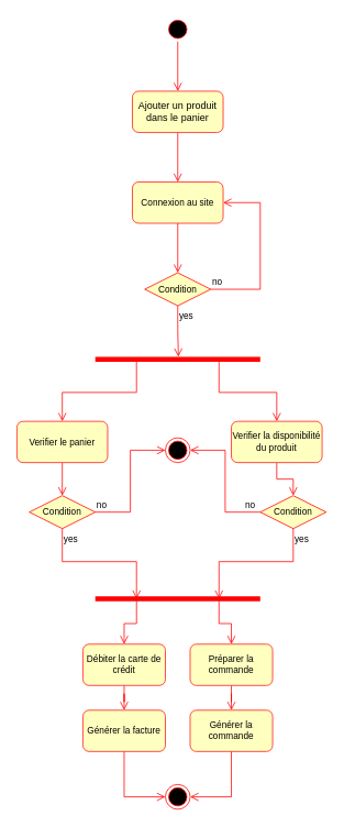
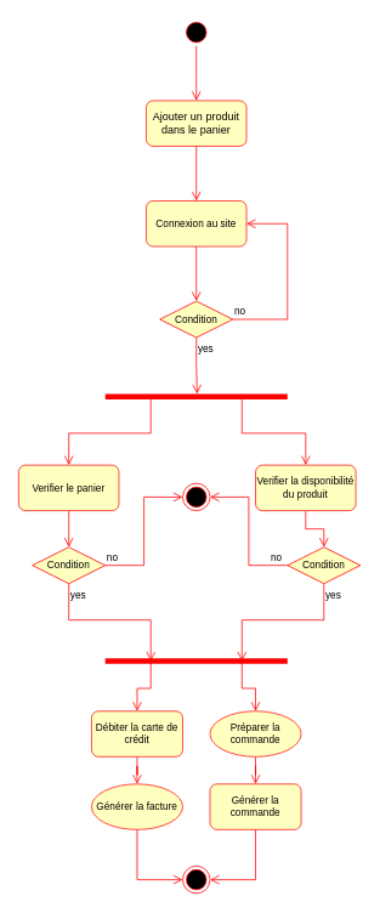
  <mxCell id="0" />
  <mxCell id="1" parent="0" />
  <mxCell id="2" value="" style="ellipse;html=1;shape=startState;fillColor=#000000;strokeColor=#ff0000;" parent="1" vertex="1"><mxGeometry x="200" y="20" width="30" height="30" as="geometry" /></mxCell>
  <mxCell id="3" value="" style="edgeStyle=orthogonalEdgeStyle;html=1;verticalAlign=bottom;endArrow=open;endSize=8;strokeColor=#ff0000;rounded=0;" parent="1" source="2" edge="1"><mxGeometry relative="1" as="geometry"><mxPoint x="215" y="110" as="targetPoint" /></mxGeometry></mxCell>
  <mxCell id="4" style="edgeStyle=orthogonalEdgeStyle;shape=connector;rounded=0;orthogonalLoop=1;jettySize=auto;html=1;entryX=0.5;entryY=0;entryDx=0;entryDy=0;labelBackgroundColor=default;strokeColor=#ff0000;align=center;verticalAlign=bottom;fontFamily=Helvetica;fontSize=11;fontColor=default;endArrow=open;endSize=8;" parent="1" source="5" edge="1"><mxGeometry relative="1" as="geometry"><mxPoint x="215" y="220" as="targetPoint" /></mxGeometry></mxCell>
  <mxCell id="5" value="Ajouter un produit dans le panier" style="html=1;whiteSpace=wrap;fillColor=#ffffc0;strokeColor=#ff1313;rounded=1;" parent="1" vertex="1"><mxGeometry x="160" y="110" width="110" height="50" as="geometry" /></mxCell>
  <mxCell id="6" style="edgeStyle=orthogonalEdgeStyle;shape=connector;rounded=0;orthogonalLoop=1;jettySize=auto;html=1;entryX=0.5;entryY=0;entryDx=0;entryDy=0;labelBackgroundColor=default;strokeColor=#ff0000;align=center;verticalAlign=bottom;fontFamily=Helvetica;fontSize=11;fontColor=default;endArrow=open;endSize=8;" parent="1" source="7" target="8" edge="1"><mxGeometry relative="1" as="geometry" /></mxCell>
  <mxCell id="7" value="Connexion au site" style="html=1;whiteSpace=wrap;rounded=1;strokeColor=#ff1313;align=center;verticalAlign=middle;fontFamily=Helvetica;fontSize=11;fontColor=default;fillColor=#ffffc0;" parent="1" vertex="1"><mxGeometry x="160" y="220" width="110" height="50" as="geometry" /></mxCell>
  <mxCell id="8" value="Condition" style="rhombus;whiteSpace=wrap;html=1;fontColor=#000000;fillColor=#ffffc0;strokeColor=#ff0000;rounded=0;align=center;verticalAlign=middle;fontFamily=Helvetica;fontSize=11;" parent="1" vertex="1"><mxGeometry x="175" y="330" width="80" height="40" as="geometry" /></mxCell>
  <mxCell id="9" value="no" style="edgeStyle=orthogonalEdgeStyle;html=1;align=left;verticalAlign=bottom;endArrow=open;endSize=8;strokeColor=#ff0000;rounded=0;labelBackgroundColor=default;fontFamily=Helvetica;fontSize=11;fontColor=default;shape=connector;entryX=1;entryY=0.5;entryDx=0;entryDy=0;" parent="1" source="8" target="7" edge="1"><mxGeometry x="-1" relative="1" as="geometry"><mxPoint x="355" y="350" as="targetPoint" /><Array as="points"><mxPoint x="315" y="350" /><mxPoint x="315" y="245" /></Array></mxGeometry></mxCell>
  <mxCell id="10" value="yes" style="edgeStyle=orthogonalEdgeStyle;html=1;align=left;verticalAlign=top;endArrow=open;endSize=8;strokeColor=#ff0000;rounded=0;labelBackgroundColor=default;fontFamily=Helvetica;fontSize=11;fontColor=default;shape=connector;entryX=0.504;entryY=0.181;entryDx=0;entryDy=0;entryPerimeter=0;" parent="1" source="8" edge="1" target="13"><mxGeometry x="-1" relative="1" as="geometry"><mxPoint x="215" y="430" as="targetPoint" /></mxGeometry></mxCell>
  <mxCell id="11" style="edgeStyle=orthogonalEdgeStyle;shape=connector;rounded=0;orthogonalLoop=1;jettySize=auto;html=1;exitX=0.25;exitY=0.5;exitDx=0;exitDy=0;exitPerimeter=0;entryX=0.5;entryY=0;entryDx=0;entryDy=0;labelBackgroundColor=default;strokeColor=#ff0000;align=left;verticalAlign=bottom;fontFamily=Helvetica;fontSize=11;fontColor=default;endArrow=open;endSize=8;" edge="1" parent="1" source="13" target="15"><mxGeometry relative="1" as="geometry" /></mxCell>
  <mxCell id="12" style="edgeStyle=orthogonalEdgeStyle;shape=connector;rounded=0;orthogonalLoop=1;jettySize=auto;html=1;exitX=0.75;exitY=0.5;exitDx=0;exitDy=0;exitPerimeter=0;entryX=0.5;entryY=0;entryDx=0;entryDy=0;labelBackgroundColor=default;strokeColor=#ff0000;align=left;verticalAlign=bottom;fontFamily=Helvetica;fontSize=11;fontColor=default;endArrow=open;endSize=8;" edge="1" parent="1" source="13" target="17"><mxGeometry relative="1" as="geometry" /></mxCell>
  <mxCell id="13" value="" style="shape=line;html=1;strokeWidth=6;strokeColor=#ff0000;rounded=1;align=center;verticalAlign=middle;fontFamily=Helvetica;fontSize=11;fontColor=default;fillColor=#ffffc0;" vertex="1" parent="1"><mxGeometry x="115" y="430" width="200" height="10" as="geometry" /></mxCell>
  <mxCell id="14" style="edgeStyle=orthogonalEdgeStyle;shape=connector;rounded=0;orthogonalLoop=1;jettySize=auto;html=1;entryX=0.5;entryY=0;entryDx=0;entryDy=0;labelBackgroundColor=default;strokeColor=#ff0000;align=left;verticalAlign=bottom;fontFamily=Helvetica;fontSize=11;fontColor=default;endArrow=open;endSize=8;" edge="1" parent="1" source="15" target="18"><mxGeometry relative="1" as="geometry" /></mxCell>
  <mxCell id="15" value="Verifier le panier" style="html=1;whiteSpace=wrap;rounded=1;strokeColor=#ff1313;align=center;verticalAlign=middle;fontFamily=Helvetica;fontSize=11;fontColor=default;fillColor=#ffffc0;" vertex="1" parent="1"><mxGeometry x="20" y="510" width="110" height="50" as="geometry" /></mxCell>
  <mxCell id="16" style="edgeStyle=orthogonalEdgeStyle;shape=connector;rounded=0;orthogonalLoop=1;jettySize=auto;html=1;labelBackgroundColor=default;strokeColor=#ff0000;align=left;verticalAlign=bottom;fontFamily=Helvetica;fontSize=11;fontColor=default;endArrow=open;endSize=8;" edge="1" parent="1" source="17" target="21"><mxGeometry relative="1" as="geometry" /></mxCell>
  <mxCell id="17" value="Verifier la disponibilité du produit" style="html=1;whiteSpace=wrap;rounded=1;strokeColor=#ff1313;align=center;verticalAlign=middle;fontFamily=Helvetica;fontSize=11;fontColor=default;fillColor=#ffffc0;" vertex="1" parent="1"><mxGeometry x="280" y="510" width="110" height="50" as="geometry" /></mxCell>
  <mxCell id="18" value="Condition" style="rhombus;whiteSpace=wrap;html=1;fontColor=#000000;fillColor=#ffffc0;strokeColor=#ff0000;rounded=0;align=center;verticalAlign=middle;fontFamily=Helvetica;fontSize=11;" vertex="1" parent="1"><mxGeometry x="35" y="600" width="80" height="40" as="geometry" /></mxCell>
  <mxCell id="19" value="no" style="edgeStyle=orthogonalEdgeStyle;html=1;align=left;verticalAlign=bottom;endArrow=open;endSize=8;strokeColor=#ff0000;rounded=0;labelBackgroundColor=default;fontFamily=Helvetica;fontSize=11;fontColor=default;shape=connector;entryX=0;entryY=0.5;entryDx=0;entryDy=0;" edge="1" source="18" parent="1" target="24"><mxGeometry x="-1" relative="1" as="geometry"><mxPoint x="215" y="620" as="targetPoint" /></mxGeometry></mxCell>
  <mxCell id="20" value="yes" style="edgeStyle=orthogonalEdgeStyle;html=1;align=left;verticalAlign=top;endArrow=open;endSize=8;strokeColor=#ff0000;rounded=0;labelBackgroundColor=default;fontFamily=Helvetica;fontSize=11;fontColor=default;shape=connector;entryX=0.25;entryY=0.5;entryDx=0;entryDy=0;entryPerimeter=0;" edge="1" source="18" parent="1" target="27"><mxGeometry x="-1" relative="1" as="geometry"><mxPoint x="75" y="700" as="targetPoint" /></mxGeometry></mxCell>
  <mxCell id="21" value="Condition" style="rhombus;whiteSpace=wrap;html=1;fontColor=#000000;fillColor=#ffffc0;strokeColor=#ff0000;rounded=0;align=center;verticalAlign=middle;fontFamily=Helvetica;fontSize=11;" vertex="1" parent="1"><mxGeometry x="315" y="600" width="80" height="40" as="geometry" /></mxCell>
  <mxCell id="22" value="no" style="edgeStyle=orthogonalEdgeStyle;html=1;align=left;verticalAlign=bottom;endArrow=open;endSize=8;strokeColor=#ff0000;rounded=0;labelBackgroundColor=default;fontFamily=Helvetica;fontSize=11;fontColor=default;shape=connector;exitX=0;exitY=0.5;exitDx=0;exitDy=0;entryX=1;entryY=0.5;entryDx=0;entryDy=0;" edge="1" source="21" parent="1" target="24"><mxGeometry x="-0.75" relative="1" as="geometry"><mxPoint x="255" y="620" as="targetPoint" /><mxPoint as="offset" /></mxGeometry></mxCell>
  <mxCell id="23" value="yes" style="edgeStyle=orthogonalEdgeStyle;html=1;align=left;verticalAlign=top;endArrow=open;endSize=8;strokeColor=#ff0000;rounded=0;labelBackgroundColor=default;fontFamily=Helvetica;fontSize=11;fontColor=default;shape=connector;entryX=0.75;entryY=0.5;entryDx=0;entryDy=0;entryPerimeter=0;" edge="1" source="21" parent="1" target="27"><mxGeometry x="-1" relative="1" as="geometry"><mxPoint x="355" y="700" as="targetPoint" /></mxGeometry></mxCell>
  <mxCell id="24" value="" style="ellipse;html=1;shape=endState;fillColor=#000000;strokeColor=#ff0000;rounded=1;align=center;verticalAlign=middle;fontFamily=Helvetica;fontSize=11;fontColor=default;" vertex="1" parent="1"><mxGeometry x="200" y="530" width="30" height="30" as="geometry" /></mxCell>
  <mxCell id="25" style="edgeStyle=orthogonalEdgeStyle;shape=connector;rounded=0;orthogonalLoop=1;jettySize=auto;html=1;entryX=0.5;entryY=0;entryDx=0;entryDy=0;labelBackgroundColor=default;strokeColor=#ff0000;align=left;verticalAlign=bottom;fontFamily=Helvetica;fontSize=11;fontColor=default;endArrow=open;endSize=8;exitX=0.25;exitY=0.5;exitDx=0;exitDy=0;exitPerimeter=0;" edge="1" parent="1" source="27" target="29"><mxGeometry relative="1" as="geometry" /></mxCell>
  <mxCell id="26" style="edgeStyle=orthogonalEdgeStyle;shape=connector;rounded=0;orthogonalLoop=1;jettySize=auto;html=1;entryX=0.5;entryY=0;entryDx=0;entryDy=0;labelBackgroundColor=default;strokeColor=#ff0000;align=left;verticalAlign=bottom;fontFamily=Helvetica;fontSize=11;fontColor=default;endArrow=open;endSize=8;exitX=0.75;exitY=0.5;exitDx=0;exitDy=0;exitPerimeter=0;" edge="1" parent="1" source="27" target="35"><mxGeometry relative="1" as="geometry" /></mxCell>
  <mxCell id="27" value="" style="shape=line;html=1;strokeWidth=6;strokeColor=#ff0000;rounded=1;align=center;verticalAlign=middle;fontFamily=Helvetica;fontSize=11;fontColor=default;fillColor=#ffffc0;" vertex="1" parent="1"><mxGeometry x="115" y="720" width="200" height="10" as="geometry" /></mxCell>
  <mxCell id="28" style="edgeStyle=orthogonalEdgeStyle;shape=connector;rounded=0;orthogonalLoop=1;jettySize=auto;html=1;entryX=0.5;entryY=0;entryDx=0;entryDy=0;labelBackgroundColor=default;strokeColor=#ff0000;align=left;verticalAlign=bottom;fontFamily=Helvetica;fontSize=11;fontColor=default;endArrow=open;endSize=8;" edge="1" parent="1" source="29" target="33"><mxGeometry relative="1" as="geometry" /></mxCell>
  <mxCell id="29" value="Débiter la carte de crédit" style="html=1;whiteSpace=wrap;rounded=1;strokeColor=#ff1313;align=center;verticalAlign=middle;fontFamily=Helvetica;fontSize=11;fontColor=default;fillColor=#ffffc0;" vertex="1" parent="1"><mxGeometry x="100" y="780" width="100" height="50" as="geometry" /></mxCell>
  <mxCell id="30" style="edgeStyle=orthogonalEdgeStyle;shape=connector;rounded=0;orthogonalLoop=1;jettySize=auto;html=1;entryX=1;entryY=0.5;entryDx=0;entryDy=0;labelBackgroundColor=default;strokeColor=#ff0000;align=left;verticalAlign=bottom;fontFamily=Helvetica;fontSize=11;fontColor=default;endArrow=open;endSize=8;" edge="1" parent="1" source="31" target="36"><mxGeometry relative="1" as="geometry" /></mxCell>
  <mxCell id="31" value="Générer la commande" style="html=1;whiteSpace=wrap;rounded=1;strokeColor=#ff1313;align=center;verticalAlign=middle;fontFamily=Helvetica;fontSize=11;fontColor=default;fillColor=#ffffc0;" vertex="1" parent="1"><mxGeometry x="230" y="860" width="100" height="50" as="geometry" /></mxCell>
  <mxCell id="32" style="edgeStyle=orthogonalEdgeStyle;shape=connector;rounded=0;orthogonalLoop=1;jettySize=auto;html=1;entryX=0;entryY=0.5;entryDx=0;entryDy=0;labelBackgroundColor=default;strokeColor=#ff0000;align=left;verticalAlign=bottom;fontFamily=Helvetica;fontSize=11;fontColor=default;endArrow=open;endSize=8;" edge="1" parent="1" source="33" target="36"><mxGeometry relative="1" as="geometry" /></mxCell>
- <mxCell id="33" value="Générer la facture" style="html=1;whiteSpace=wrap;rounded=1;strokeColor=#ff1313;align=center;verticalAlign=middle;fontFamily=Helvetica;fontSize=11;fontColor=default;fillColor=#ffffc0;" vertex="1" parent="1"><mxGeometry x="100" y="860" width="100" height="50" as="geometry" /></mxCell>
+ <mxCell id="33" value="Générer la facture" style="ellipse;html=1;whiteSpace=wrap;strokeColor=#ff1313;align=center;verticalAlign=middle;fontFamily=Helvetica;fontSize=11;fontColor=default;fillColor=#ffffc0;" vertex="1" parent="1"><mxGeometry x="100" y="860" width="100" height="50" as="geometry" /></mxCell>
  <mxCell id="34" style="edgeStyle=orthogonalEdgeStyle;shape=connector;rounded=0;orthogonalLoop=1;jettySize=auto;html=1;entryX=0.5;entryY=0;entryDx=0;entryDy=0;labelBackgroundColor=default;strokeColor=#ff0000;align=left;verticalAlign=bottom;fontFamily=Helvetica;fontSize=11;fontColor=default;endArrow=open;endSize=8;" edge="1" parent="1" source="35" target="31"><mxGeometry relative="1" as="geometry" /></mxCell>
- <mxCell id="35" value="Préparer la commande" style="html=1;whiteSpace=wrap;rounded=1;strokeColor=#ff1313;align=center;verticalAlign=middle;fontFamily=Helvetica;fontSize=11;fontColor=default;fillColor=#ffffc0;" vertex="1" parent="1"><mxGeometry x="230" y="780" width="100" height="50" as="geometry" /></mxCell>
+ <mxCell id="35" value="Préparer la commande" style="ellipse;html=1;whiteSpace=wrap;strokeColor=#ff1313;align=center;verticalAlign=middle;fontFamily=Helvetica;fontSize=11;fontColor=default;fillColor=#ffffc0;" vertex="1" parent="1"><mxGeometry x="230" y="780" width="100" height="50" as="geometry" /></mxCell>
  <mxCell id="36" value="" style="ellipse;html=1;shape=endState;fillColor=#000000;strokeColor=#ff0000;rounded=1;align=center;verticalAlign=middle;fontFamily=Helvetica;fontSize=11;fontColor=default;" vertex="1" parent="1"><mxGeometry x="200" y="950" width="30" height="30" as="geometry" /></mxCell>
